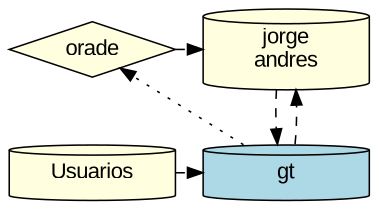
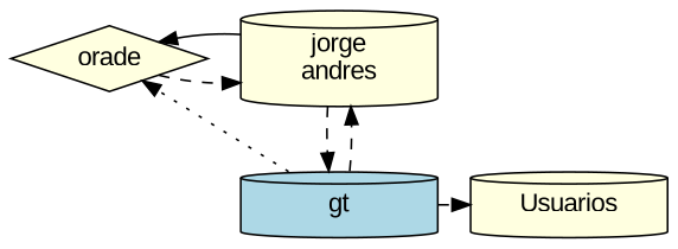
  digraph {
    node [fillcolor=lightyellow fontname=Arial group=0 shape=cylinder style=filled]
    edge [style=dashed]
    n1 [label=orade shape=diamond width=1.5]
    n2 [group=1 label="jorge\nandres" width=1.5]
    n3 [label=Usuarios width=1.5]
    n4 [fillcolor=lightblue group=1 label=gt width=1.5]
    subgraph sub_1 {
      rank=same
      n1
      n2
    }
    subgraph sub_2 {
      rank=same
      n3
      n4
    }
    n1 -> n2
+   n2 -> n1 [style=solid]
    n2 -> n4
-   n3 -> n4
+   n4 -> n3
    n4 -> n1 [style=dotted]
    n4 -> n2
  }
